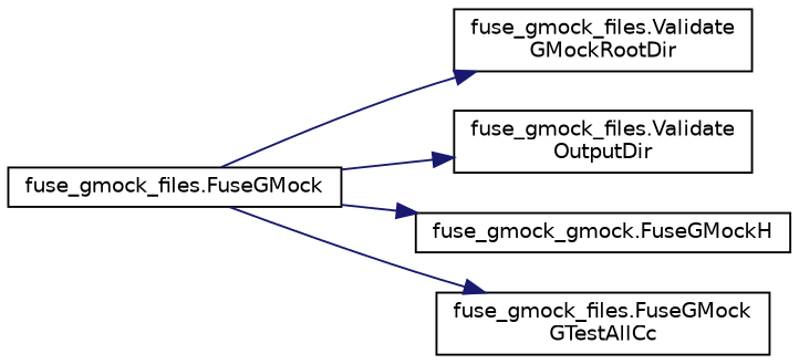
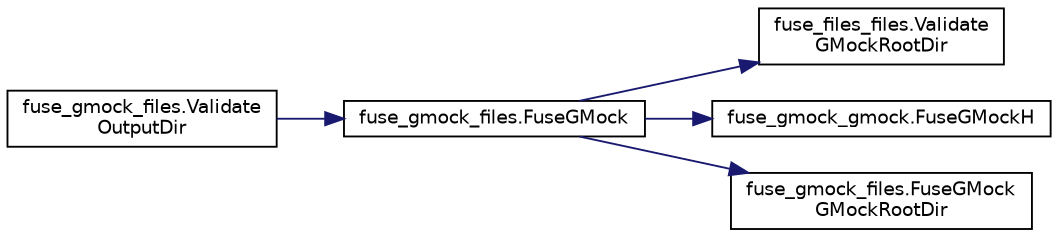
  digraph {
    rankdir=LR
    node [color=black fillcolor=white fontname=Helvetica fontsize=10 shape=record style=filled]
    edge [color=midnightblue fontname=Helvetica fontsize=10 labelfontname=Helvetica labelfontsize=10 style=solid]
    n1 [height=0.2 label="fuse_gmock_files.FuseGMock" width=0.4]
-   n2 [height=0.2 label="fuse_gmock_files.Validate\lGMockRootDir" width=0.4]
+   n2 [height=0.2 label="fuse_files_files.Validate\lGMockRootDir" width=0.4]
    n3 [height=0.2 label="fuse_gmock_files.Validate\lOutputDir" width=0.4]
    n4 [height=0.2 label="fuse_gmock_gmock.FuseGMockH" width=0.4]
-   n5 [height=0.2 label="fuse_gmock_files.FuseGMock\lGTestAllCc" width=0.4]
+   n5 [height=0.2 label="fuse_gmock_files.FuseGMock\lGMockRootDir" width=0.4]
    n1 -> n2
-   n1 -> n3
+   n3 -> n1
    n1 -> n4
    n1 -> n5
  }
